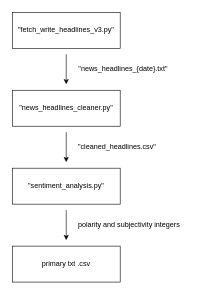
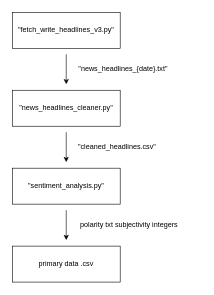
  <mxCell id="0" />
  <mxCell id="1" parent="0" />
  <mxCell id="2" value="&quot;fetch_write_headlines_v3.py&quot;" style="rounded=0;whiteSpace=wrap;html=1;" vertex="1" parent="1"><mxGeometry x="20" y="20" width="180" height="60" as="geometry" /></mxCell>
  <mxCell id="3" value="" style="endArrow=classic;html=1;rounded=0;" edge="1" parent="1"><mxGeometry width="50" height="50" relative="1" as="geometry"><mxPoint x="110" y="90" as="sourcePoint" /><mxPoint x="110" y="140" as="targetPoint" /></mxGeometry></mxCell>
  <mxCell id="4" value="&quot;news_headlines_{date}.txt&quot;" style="text;html=1;align=center;verticalAlign=middle;whiteSpace=wrap;rounded=0;" vertex="1" parent="1"><mxGeometry x="175" y="100" width="60" height="30" as="geometry" /></mxCell>
  <mxCell id="5" value="&quot;news_headlines_cleaner.py&quot;" style="rounded=0;whiteSpace=wrap;html=1;" vertex="1" parent="1"><mxGeometry x="20" y="150" width="180" height="60" as="geometry" /></mxCell>
  <mxCell id="6" value="" style="endArrow=classic;html=1;rounded=0;" edge="1" parent="1"><mxGeometry width="50" height="50" relative="1" as="geometry"><mxPoint x="110" y="220" as="sourcePoint" /><mxPoint x="110" y="270" as="targetPoint" /></mxGeometry></mxCell>
  <mxCell id="7" value="&quot;cleaned_headlines.csv&quot;" style="text;html=1;align=center;verticalAlign=middle;whiteSpace=wrap;rounded=0;" vertex="1" parent="1"><mxGeometry x="165" y="230" width="60" height="30" as="geometry" /></mxCell>
  <mxCell id="8" value="&quot;sentiment_analysis.py&quot;" style="rounded=0;whiteSpace=wrap;html=1;" vertex="1" parent="1"><mxGeometry x="20" y="280" width="180" height="60" as="geometry" /></mxCell>
  <mxCell id="9" value="" style="endArrow=classic;html=1;rounded=0;" edge="1" parent="1"><mxGeometry width="50" height="50" relative="1" as="geometry"><mxPoint x="110" y="350" as="sourcePoint" /><mxPoint x="110" y="400" as="targetPoint" /></mxGeometry></mxCell>
- <mxCell id="10" value="polarity and subjectivity integers" style="text;html=1;align=center;verticalAlign=middle;whiteSpace=wrap;rounded=0;" vertex="1" parent="1"><mxGeometry x="95" y="360" width="240" height="30" as="geometry" /></mxCell>
- <mxCell id="11" value="primary txt .csv" style="rounded=0;whiteSpace=wrap;html=1;" vertex="1" parent="1"><mxGeometry x="20" y="410" width="180" height="60" as="geometry" /></mxCell>
+ <mxCell id="10" value="polarity txt subjectivity integers" style="text;html=1;align=center;verticalAlign=middle;whiteSpace=wrap;rounded=0;" vertex="1" parent="1"><mxGeometry x="95" y="360" width="240" height="30" as="geometry" /></mxCell>
+ <mxCell id="11" value="primary data .csv" style="rounded=0;whiteSpace=wrap;html=1;" vertex="1" parent="1"><mxGeometry x="20" y="410" width="180" height="60" as="geometry" /></mxCell>
